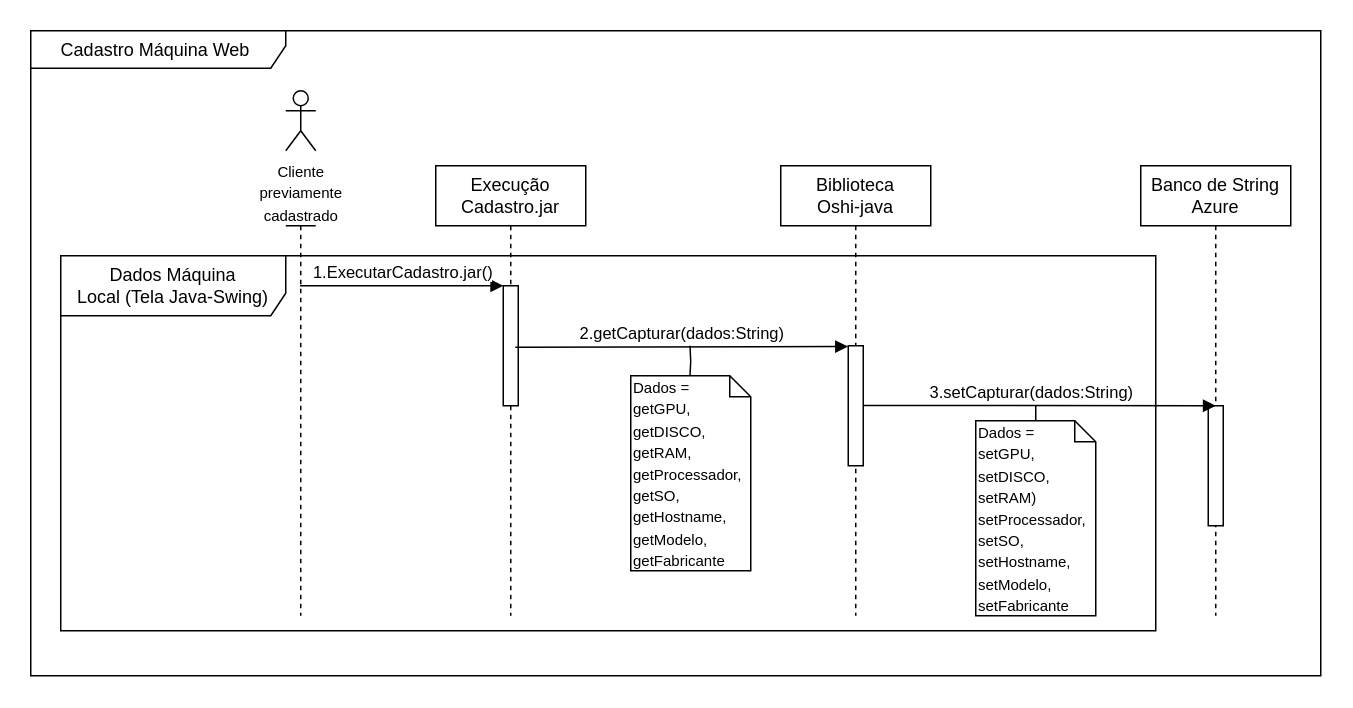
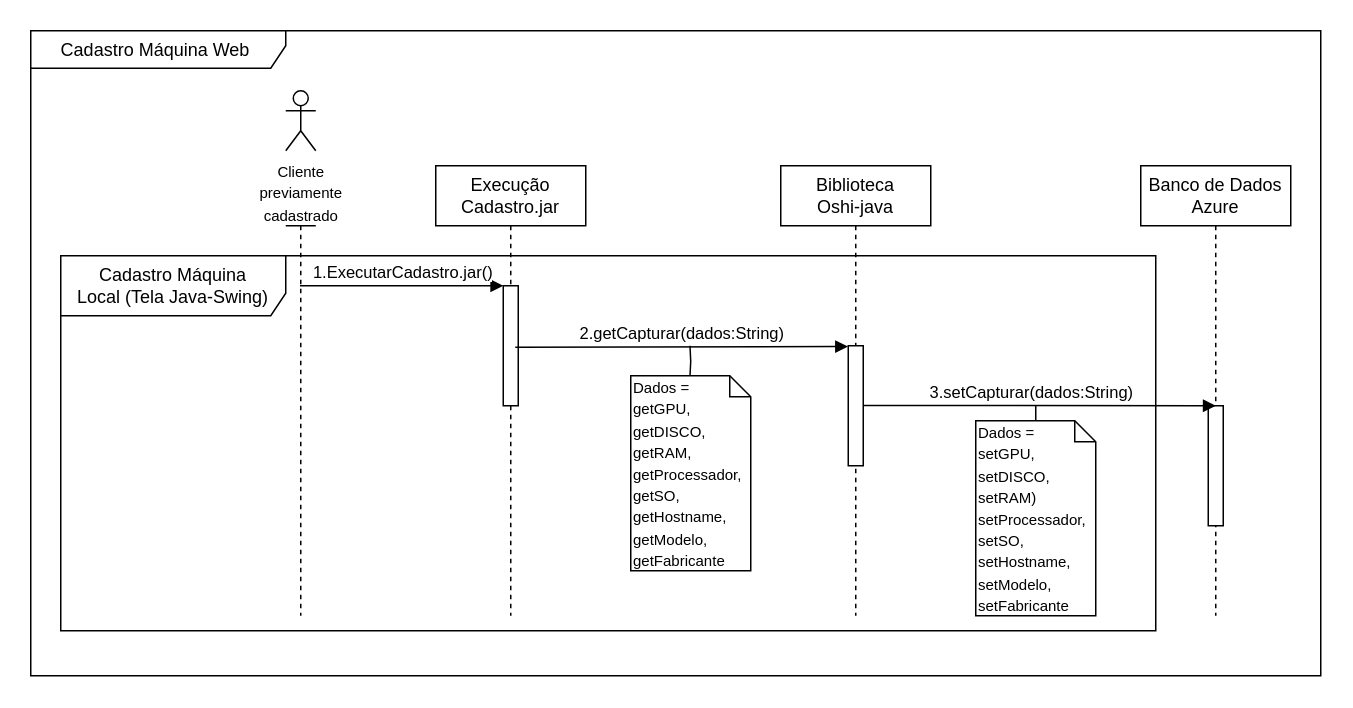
  <mxCell id="0" />
  <mxCell id="1" parent="0" />
  <mxCell id="2" value="" style="shape=umlLifeline;participant=umlActor;perimeter=lifelinePerimeter;whiteSpace=wrap;html=1;container=1;collapsible=0;recursiveResize=0;verticalAlign=top;spacingTop=36;labelBackgroundColor=#ffffff;outlineConnect=0;size=0;" vertex="1" parent="1"><mxGeometry x="190" y="150" width="20" height="260" as="geometry" /></mxCell>
  <mxCell id="3" value="Execução Cadastro.jar" style="shape=umlLifeline;perimeter=lifelinePerimeter;whiteSpace=wrap;html=1;container=1;collapsible=0;recursiveResize=0;outlineConnect=0;" vertex="1" parent="1"><mxGeometry x="290" y="110" width="100" height="300" as="geometry" /></mxCell>
  <mxCell id="4" value="" style="html=1;points=[];perimeter=orthogonalPerimeter;" vertex="1" parent="3"><mxGeometry x="45" y="80" width="10" height="80" as="geometry" /></mxCell>
  <mxCell id="5" value="1.ExecutarCadastro.jar()" style="html=1;verticalAlign=bottom;endArrow=block;entryX=0;entryY=0;" edge="1" parent="1" source="2" target="4"><mxGeometry relative="1" as="geometry"><mxPoint x="260" y="190" as="sourcePoint" /></mxGeometry></mxCell>
  <mxCell id="6" value="Biblioteca &lt;br&gt;Oshi-java" style="shape=umlLifeline;perimeter=lifelinePerimeter;whiteSpace=wrap;html=1;container=1;collapsible=0;recursiveResize=0;outlineConnect=0;" vertex="1" parent="1"><mxGeometry x="520" y="110" width="100" height="300" as="geometry" /></mxCell>
  <mxCell id="7" value="" style="html=1;points=[];perimeter=orthogonalPerimeter;" vertex="1" parent="6"><mxGeometry x="45" y="120" width="10" height="80" as="geometry" /></mxCell>
  <mxCell id="8" value="2.getCapturar(dados:String)" style="html=1;verticalAlign=bottom;endArrow=block;entryX=-0.016;entryY=0.007;entryDx=0;entryDy=0;entryPerimeter=0;" edge="1" parent="1" target="7"><mxGeometry relative="1" as="geometry"><mxPoint x="343" y="231" as="sourcePoint" /><mxPoint x="500" y="231" as="targetPoint" /></mxGeometry></mxCell>
  <mxCell id="9" value="&lt;font style=&quot;font-size: 10px&quot;&gt;Cliente &lt;br&gt;previamente &lt;br&gt;cadastrado&lt;/font&gt;" style="shape=umlActor;verticalLabelPosition=bottom;labelBackgroundColor=#ffffff;verticalAlign=top;html=1;" vertex="1" parent="1"><mxGeometry x="190" y="60" width="20" height="40" as="geometry" /></mxCell>
  <mxCell id="10" value="Cadastro Máquina Web&amp;nbsp;" style="shape=umlFrame;whiteSpace=wrap;html=1;width=170;height=25;" vertex="1" parent="1"><mxGeometry x="20" y="20" width="860" height="430" as="geometry" /></mxCell>
  <mxCell id="11" value="&lt;font style=&quot;font-size: 10px&quot;&gt;Dados =&amp;nbsp;&lt;br&gt;&lt;span style=&quot;white-space: nowrap&quot;&gt;getGPU,&lt;/span&gt;&lt;br style=&quot;white-space: nowrap&quot;&gt;&lt;span style=&quot;white-space: nowrap&quot;&gt;getDISCO,&lt;/span&gt;&lt;br style=&quot;white-space: nowrap&quot;&gt;&lt;span style=&quot;white-space: nowrap&quot;&gt;getRAM,&lt;/span&gt;&lt;br style=&quot;white-space: nowrap&quot;&gt;&lt;span style=&quot;white-space: nowrap&quot;&gt;getProcessador,&lt;/span&gt;&lt;br style=&quot;white-space: nowrap&quot;&gt;&lt;span style=&quot;white-space: nowrap&quot;&gt;getSO,&lt;/span&gt;&lt;br style=&quot;white-space: nowrap&quot;&gt;&lt;span style=&quot;white-space: nowrap&quot;&gt;getHostname,&lt;/span&gt;&lt;br style=&quot;white-space: nowrap&quot;&gt;&lt;span style=&quot;white-space: nowrap&quot;&gt;getModelo,&lt;/span&gt;&lt;br style=&quot;white-space: nowrap&quot;&gt;&lt;span style=&quot;white-space: nowrap&quot;&gt;getFabricante&amp;nbsp;&lt;/span&gt;&lt;/font&gt;" style="shape=note;whiteSpace=wrap;html=1;size=14;verticalAlign=top;align=left;spacingTop=-6;" vertex="1" parent="1"><mxGeometry x="420" y="250" width="80" height="130" as="geometry" /></mxCell>
- <mxCell id="12" value="Banco de String Azure" style="shape=umlLifeline;perimeter=lifelinePerimeter;whiteSpace=wrap;html=1;container=1;collapsible=0;recursiveResize=0;outlineConnect=0;" vertex="1" parent="1"><mxGeometry x="760" y="110" width="100" height="300" as="geometry" /></mxCell>
+ <mxCell id="12" value="Banco de Dados Azure" style="shape=umlLifeline;perimeter=lifelinePerimeter;whiteSpace=wrap;html=1;container=1;collapsible=0;recursiveResize=0;outlineConnect=0;" vertex="1" parent="1"><mxGeometry x="760" y="110" width="100" height="300" as="geometry" /></mxCell>
  <mxCell id="13" value="" style="html=1;points=[];perimeter=orthogonalPerimeter;" vertex="1" parent="12"><mxGeometry x="45" y="160" width="10" height="80" as="geometry" /></mxCell>
  <mxCell id="14" value="3.setCapturar(dados:String)" style="html=1;verticalAlign=bottom;endArrow=block;exitX=1.035;exitY=0.497;exitDx=0;exitDy=0;exitPerimeter=0;" edge="1" parent="1" source="7"><mxGeometry x="-0.043" relative="1" as="geometry"><mxPoint x="580" y="270" as="sourcePoint" /><mxPoint x="810" y="270" as="targetPoint" /><mxPoint as="offset" /></mxGeometry></mxCell>
  <mxCell id="15" value="&lt;font style=&quot;font-size: 10px&quot;&gt;Dados =&amp;nbsp;&lt;br&gt;&lt;span style=&quot;white-space: nowrap&quot;&gt;setGPU,&lt;/span&gt;&lt;br style=&quot;white-space: nowrap&quot;&gt;&lt;span style=&quot;white-space: nowrap&quot;&gt;setDISCO,&lt;/span&gt;&lt;br style=&quot;white-space: nowrap&quot;&gt;&lt;span style=&quot;white-space: nowrap&quot;&gt;setRAM)&lt;/span&gt;&lt;br style=&quot;white-space: nowrap&quot;&gt;&lt;span style=&quot;white-space: nowrap&quot;&gt;setProcessador,&lt;/span&gt;&lt;br style=&quot;white-space: nowrap&quot;&gt;&lt;span style=&quot;white-space: nowrap&quot;&gt;setSO,&lt;/span&gt;&lt;br style=&quot;white-space: nowrap&quot;&gt;&lt;span style=&quot;white-space: nowrap&quot;&gt;setHostname,&lt;/span&gt;&lt;br style=&quot;white-space: nowrap&quot;&gt;&lt;span style=&quot;white-space: nowrap&quot;&gt;setModelo,&lt;/span&gt;&lt;br style=&quot;white-space: nowrap&quot;&gt;&lt;span style=&quot;white-space: nowrap&quot;&gt;setFabricante&amp;nbsp;&lt;/span&gt;&lt;/font&gt;" style="shape=note;whiteSpace=wrap;html=1;size=14;verticalAlign=top;align=left;spacingTop=-6;" vertex="1" parent="1"><mxGeometry x="650" y="280" width="80" height="130" as="geometry" /></mxCell>
  <mxCell id="16" value="" style="endArrow=none;html=1;edgeStyle=orthogonalEdgeStyle;" edge="1" parent="1"><mxGeometry relative="1" as="geometry"><mxPoint x="690" y="270" as="sourcePoint" /><mxPoint x="690" y="280" as="targetPoint" /></mxGeometry></mxCell>
  <mxCell id="17" value="" style="endArrow=none;html=1;edgeStyle=orthogonalEdgeStyle;" edge="1" parent="1"><mxGeometry relative="1" as="geometry"><mxPoint x="459.5" y="230" as="sourcePoint" /><mxPoint x="459.5" y="250" as="targetPoint" /></mxGeometry></mxCell>
- <mxCell id="18" value="Dados Máquina&lt;br&gt;Local&amp;nbsp;(Tela Java-Swing)" style="shape=umlFrame;whiteSpace=wrap;html=1;width=150;height=40;" vertex="1" parent="1"><mxGeometry x="40" y="170" width="730" height="250" as="geometry" /></mxCell>
+ <mxCell id="18" value="Cadastro Máquina&lt;br&gt;Local&amp;nbsp;(Tela Java-Swing)" style="shape=umlFrame;whiteSpace=wrap;html=1;width=150;height=40;" vertex="1" parent="1"><mxGeometry x="40" y="170" width="730" height="250" as="geometry" /></mxCell>
